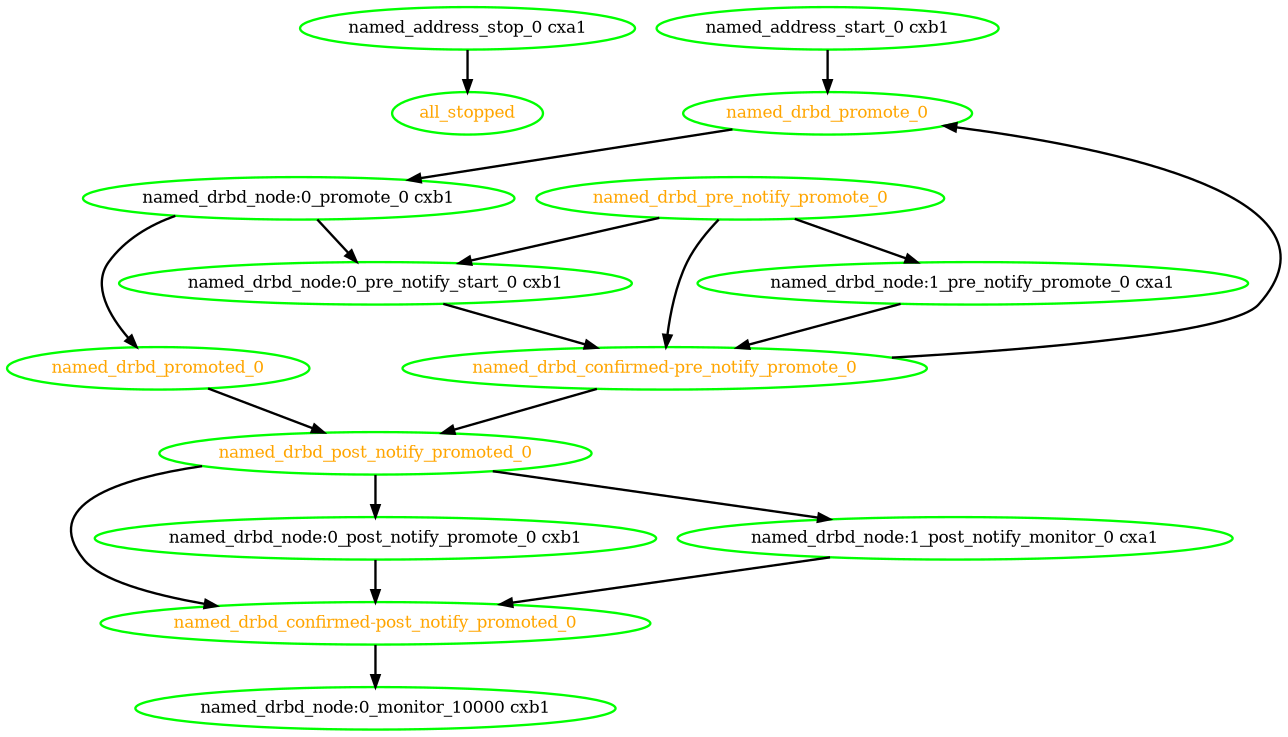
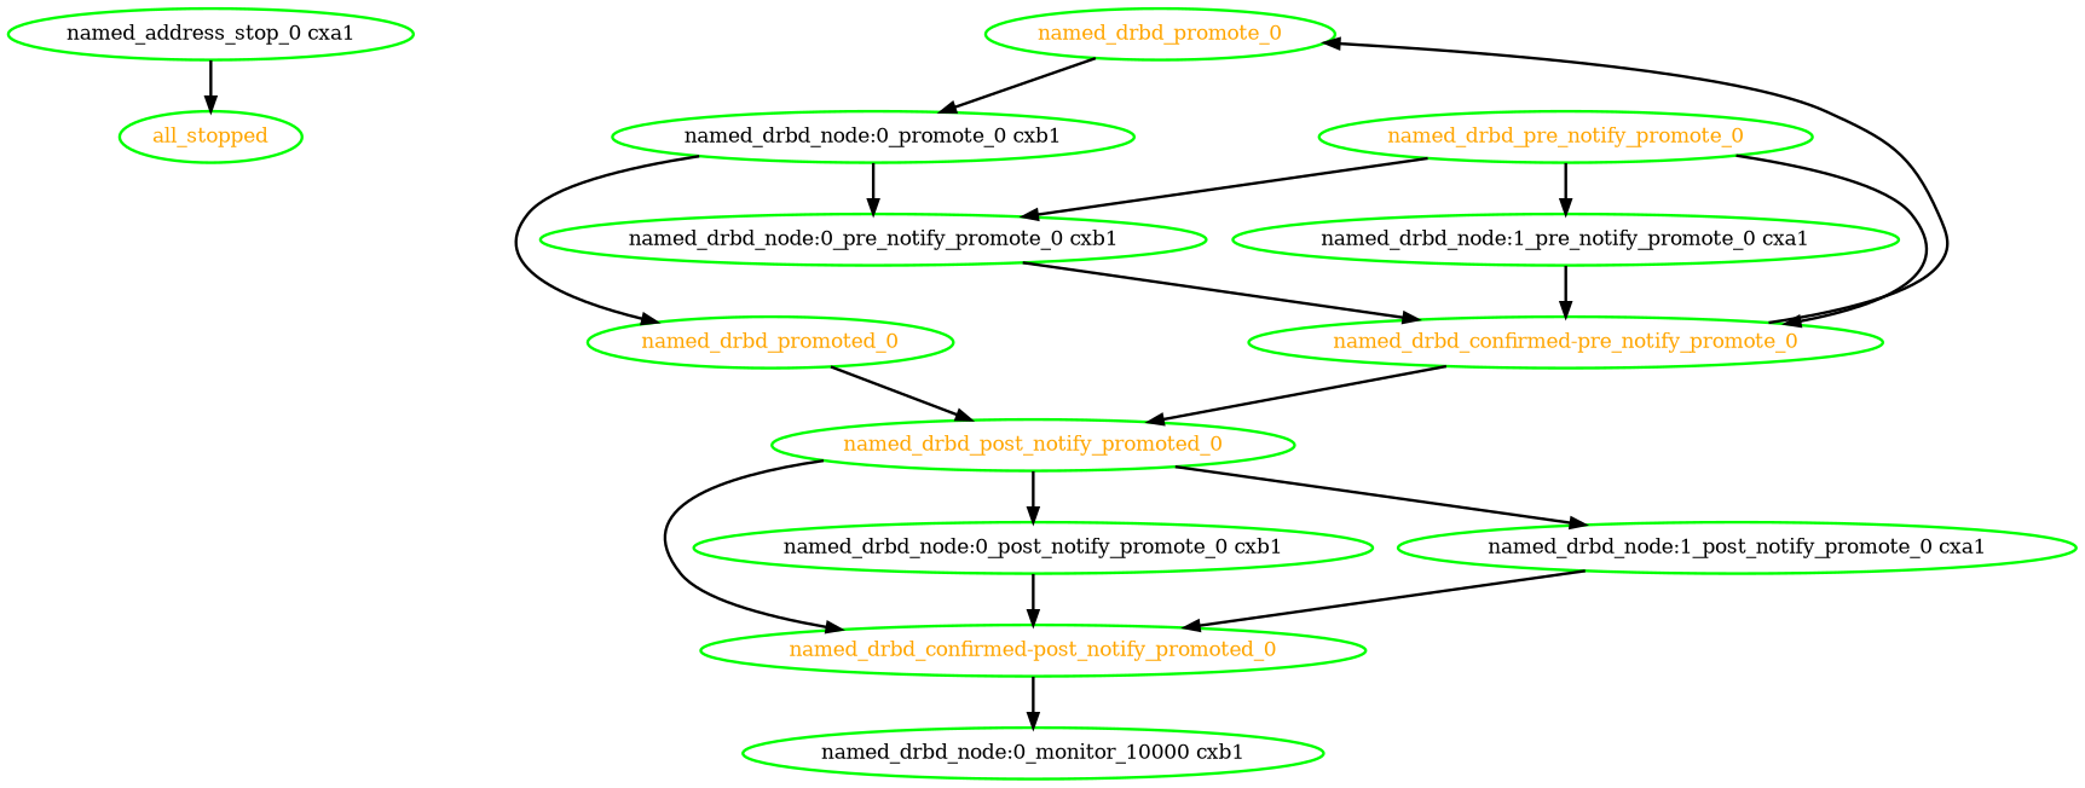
  digraph {
    node [color=green fontcolor=black style=bold]
    edge [style=bold]
    all_stopped [fontcolor=orange]
    named_drbd_promote_0 [fontcolor=orange]
-   "named_address_start_0 cxb1"
    "named_drbd_node:0_promote_0 cxb1"
-   "named_drbd_node:0_pre_notify_promote_0 cxb1" [label="named_drbd_node:0_pre_notify_start_0 cxb1"]
+   "named_drbd_node:0_pre_notify_promote_0 cxb1"
    named_drbd_promoted_0 [fontcolor=orange]
    "named_address_stop_0 cxa1"
    "named_drbd_confirmed-post_notify_promoted_0" [fontcolor=orange]
    "named_drbd_node:0_monitor_10000 cxb1"
    "named_drbd_confirmed-pre_notify_promote_0" [fontcolor=orange]
    named_drbd_post_notify_promoted_0 [fontcolor=orange]
    "named_drbd_node:0_post_notify_promote_0 cxb1"
-   "named_drbd_node:1_post_notify_promote_0 cxa1" [label="named_drbd_node:1_post_notify_monitor_0 cxa1"]
+   "named_drbd_node:1_post_notify_promote_0 cxa1"
    "named_drbd_node:1_pre_notify_promote_0 cxa1"
    named_drbd_pre_notify_promote_0 [fontcolor=orange]
    named_drbd_promote_0 -> "named_drbd_node:0_promote_0 cxb1"
-   "named_address_start_0 cxb1" -> named_drbd_promote_0
    "named_drbd_node:0_promote_0 cxb1" -> "named_drbd_node:0_pre_notify_promote_0 cxb1"
    "named_drbd_node:0_promote_0 cxb1" -> named_drbd_promoted_0
    "named_drbd_node:0_pre_notify_promote_0 cxb1" -> "named_drbd_confirmed-pre_notify_promote_0"
    named_drbd_promoted_0 -> named_drbd_post_notify_promoted_0
    "named_address_stop_0 cxa1" -> all_stopped
    "named_drbd_confirmed-post_notify_promoted_0" -> "named_drbd_node:0_monitor_10000 cxb1"
    "named_drbd_confirmed-pre_notify_promote_0" -> named_drbd_promote_0
    "named_drbd_confirmed-pre_notify_promote_0" -> named_drbd_post_notify_promoted_0
    named_drbd_post_notify_promoted_0 -> "named_drbd_confirmed-post_notify_promoted_0"
    named_drbd_post_notify_promoted_0 -> "named_drbd_node:0_post_notify_promote_0 cxb1"
    named_drbd_post_notify_promoted_0 -> "named_drbd_node:1_post_notify_promote_0 cxa1"
    "named_drbd_node:0_post_notify_promote_0 cxb1" -> "named_drbd_confirmed-post_notify_promoted_0"
    "named_drbd_node:1_post_notify_promote_0 cxa1" -> "named_drbd_confirmed-post_notify_promoted_0"
    "named_drbd_node:1_pre_notify_promote_0 cxa1" -> "named_drbd_confirmed-pre_notify_promote_0"
    named_drbd_pre_notify_promote_0 -> "named_drbd_node:0_pre_notify_promote_0 cxb1"
    named_drbd_pre_notify_promote_0 -> "named_drbd_confirmed-pre_notify_promote_0"
    named_drbd_pre_notify_promote_0 -> "named_drbd_node:1_pre_notify_promote_0 cxa1"
  }
